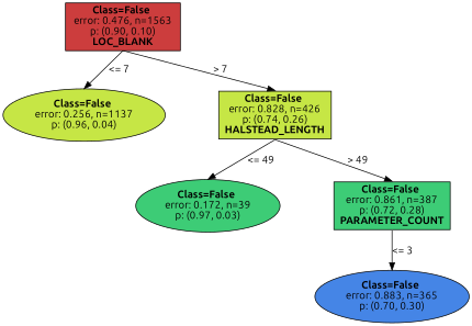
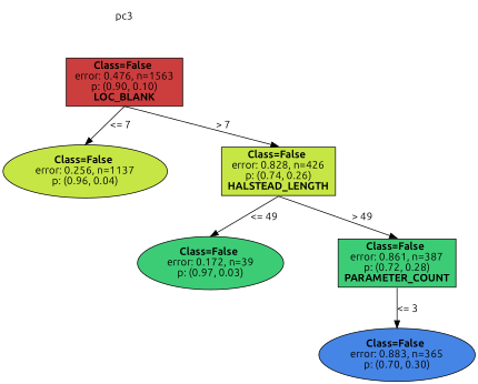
  digraph {
    nodesep=1
    ranksep=0.5
    splines=false
    fontname=Ubuntu
    node [color=black fillcolor="0.200 0.7 0.900" fontname=Ubuntu shape=rect style=filled]
    edge [fontname=Ubuntu headport=n tailport=s]
+   n1 [fillcolor=white label=pc3 shape=plaintext]
    n2 [fillcolor="0.000 0.7 0.800" label=<<b> Class=False </b> <br/> error: 0.476, n=1563 <br/> p: (0.90, 0.10) <br/><b>LOC_BLANK</b>>]
    n3 [label=<<b> Class=False </b> <br/> error: 0.256, n=1137 <br/> p: (0.96, 0.04) > shape=oval]
    n4 [label=<<b> Class=False </b> <br/> error: 0.828, n=426 <br/> p: (0.74, 0.26) <br/><b>HALSTEAD_LENGTH</b>>]
    n5 [fillcolor="0.400 0.7 0.800" label=<<b> Class=False </b> <br/> error: 0.172, n=39 <br/> p: (0.97, 0.03) > shape=oval]
    n6 [fillcolor="0.400 0.7 0.800" label=<<b> Class=False </b> <br/> error: 0.861, n=387 <br/> p: (0.72, 0.28) <br/><b>PARAMETER_COUNT</b>>]
    n7 [fillcolor="0.600 0.7 0.900" label=<<b> Class=False </b> <br/> error: 0.883, n=365 <br/> p: (0.70, 0.30) > shape=oval]
+   n1 -> n2 [style=invis]
    n2 -> n3 [label="<= 7"]
    n2 -> n4 [label="> 7"]
    n4 -> n5 [label="<= 49"]
    n4 -> n6 [label="> 49"]
    n6 -> n7 [label="<= 3"]
  }
